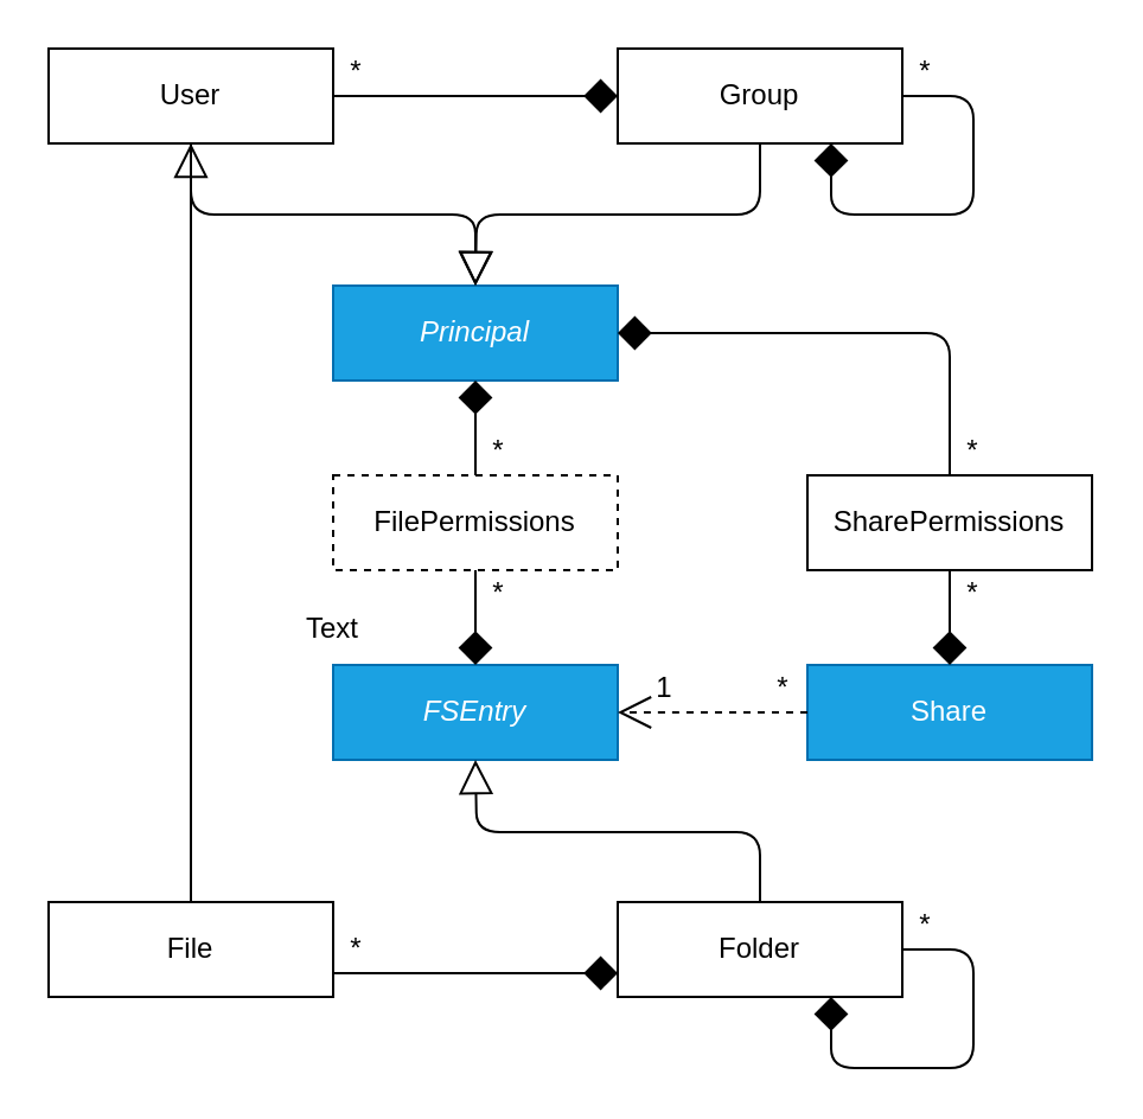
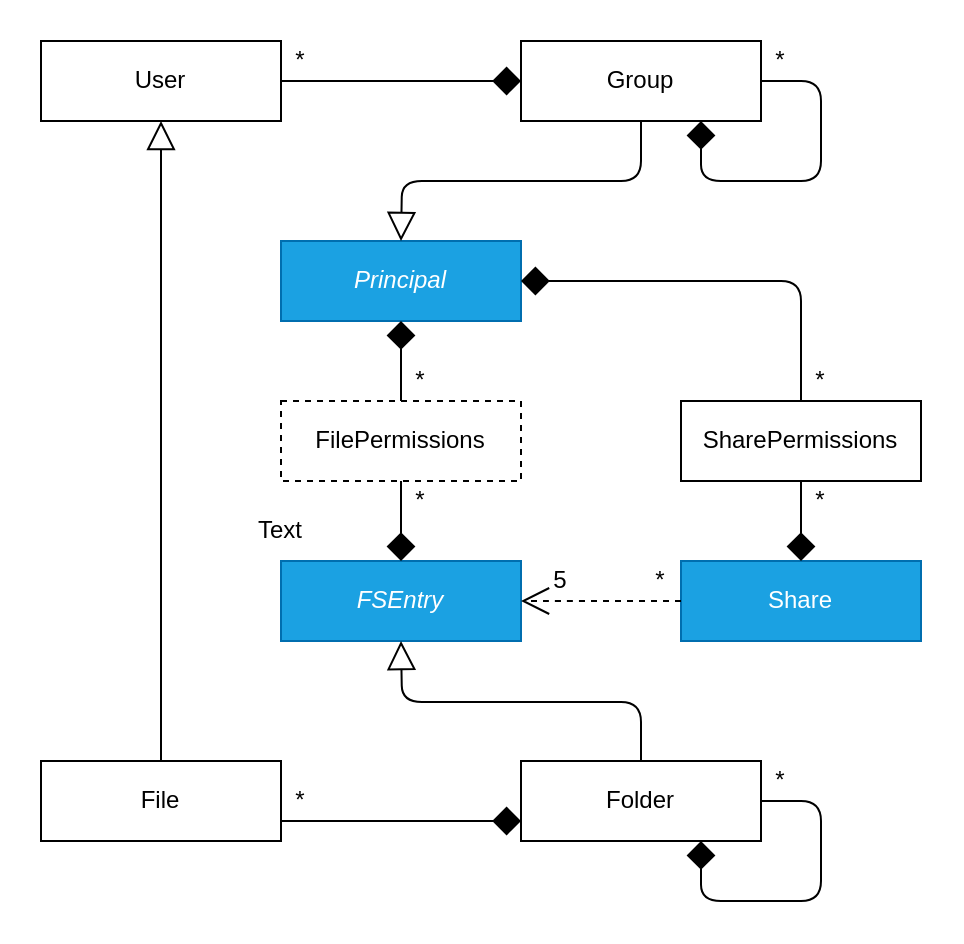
  <mxCell id="0" />
  <mxCell id="1" parent="0" />
  <mxCell id="2" value="&lt;i&gt;FSEntry&lt;/i&gt;" style="rounded=0;whiteSpace=wrap;html=1;fillColor=#1ba1e2;fontColor=#ffffff;strokeColor=#006EAF;" parent="1" vertex="1"><mxGeometry x="140" y="280" width="120" height="40" as="geometry" /></mxCell>
  <mxCell id="3" style="edgeStyle=orthogonalEdgeStyle;jumpSize=11;html=1;exitX=0.5;exitY=0;exitDx=0;exitDy=0;startArrow=none;startFill=0;endArrow=block;endFill=0;startSize=12;endSize=12;" parent="1" source="4" target="13" edge="1"><mxGeometry relative="1" as="geometry" /></mxCell>
  <mxCell id="4" value="File" style="rounded=0;whiteSpace=wrap;html=1;" parent="1" vertex="1"><mxGeometry x="20" y="380" width="120" height="40" as="geometry" /></mxCell>
  <mxCell id="5" style="edgeStyle=none;html=1;exitX=0;exitY=0.75;exitDx=0;exitDy=0;entryX=1;entryY=0.75;entryDx=0;entryDy=0;startArrow=diamond;startFill=1;jumpSize=11;endSize=12;startSize=12;endArrow=none;endFill=0;" parent="1" source="7" target="4" edge="1"><mxGeometry relative="1" as="geometry" /></mxCell>
  <mxCell id="6" style="edgeStyle=orthogonalEdgeStyle;jumpSize=11;html=1;exitX=0.5;exitY=0;exitDx=0;exitDy=0;startArrow=none;startFill=0;endArrow=block;endFill=0;startSize=12;endSize=12;" parent="1" source="7" edge="1"><mxGeometry relative="1" as="geometry"><mxPoint x="200" y="320" as="targetPoint" /></mxGeometry></mxCell>
  <mxCell id="7" value="Folder" style="rounded=0;whiteSpace=wrap;html=1;" parent="1" vertex="1"><mxGeometry x="260" y="380" width="120" height="40" as="geometry" /></mxCell>
  <mxCell id="8" style="edgeStyle=none;jumpSize=11;html=1;exitX=0.75;exitY=1;exitDx=0;exitDy=0;entryX=1;entryY=0.5;entryDx=0;entryDy=0;startArrow=diamond;startFill=1;endArrow=none;endFill=0;startSize=12;endSize=12;" parent="1" source="7" target="7" edge="1"><mxGeometry relative="1" as="geometry"><Array as="points"><mxPoint x="350" y="450" /><mxPoint x="410" y="450" /><mxPoint x="410" y="400" /></Array></mxGeometry></mxCell>
  <mxCell id="9" value="FilePermissions" style="rounded=0;whiteSpace=wrap;html=1;dashed=1;" parent="1" vertex="1"><mxGeometry x="140" y="200" width="120" height="40" as="geometry" /></mxCell>
  <mxCell id="10" style="edgeStyle=none;html=1;exitX=0.5;exitY=0;exitDx=0;exitDy=0;entryX=0.5;entryY=1;entryDx=0;entryDy=0;startArrow=diamond;startFill=1;jumpSize=11;endSize=12;startSize=12;endArrow=none;endFill=0;" parent="1" source="2" target="9" edge="1"><mxGeometry relative="1" as="geometry"><mxPoint x="270" y="420" as="sourcePoint" /><mxPoint x="150" y="420" as="targetPoint" /></mxGeometry></mxCell>
  <mxCell id="11" value="&lt;i&gt;Principal&lt;/i&gt;" style="rounded=0;whiteSpace=wrap;html=1;fillColor=#1ba1e2;fontColor=#ffffff;strokeColor=#006EAF;" parent="1" vertex="1"><mxGeometry x="140" y="120" width="120" height="40" as="geometry" /></mxCell>
  <mxCell id="12" style="edgeStyle=none;html=1;exitX=0.5;exitY=1;exitDx=0;exitDy=0;entryX=0.5;entryY=0;entryDx=0;entryDy=0;startArrow=diamond;startFill=1;jumpSize=11;endSize=12;startSize=12;endArrow=none;endFill=0;" parent="1" source="11" target="9" edge="1"><mxGeometry relative="1" as="geometry"><mxPoint x="210" y="290" as="sourcePoint" /><mxPoint x="210" y="250" as="targetPoint" /></mxGeometry></mxCell>
  <mxCell id="13" value="User" style="rounded=0;whiteSpace=wrap;html=1;" parent="1" vertex="1"><mxGeometry x="20" y="20" width="120" height="40" as="geometry" /></mxCell>
  <mxCell id="14" value="Group" style="rounded=0;whiteSpace=wrap;html=1;" parent="1" vertex="1"><mxGeometry x="260" y="20" width="120" height="40" as="geometry" /></mxCell>
  <mxCell id="15" style="edgeStyle=none;html=1;exitX=0;exitY=0.5;exitDx=0;exitDy=0;entryX=1;entryY=0.5;entryDx=0;entryDy=0;startArrow=diamond;startFill=1;jumpSize=11;endSize=12;startSize=12;endArrow=none;endFill=0;" parent="1" source="14" target="13" edge="1"><mxGeometry relative="1" as="geometry"><mxPoint x="270" y="420" as="sourcePoint" /><mxPoint x="150" y="420" as="targetPoint" /></mxGeometry></mxCell>
- <mxCell id="16" style="edgeStyle=orthogonalEdgeStyle;jumpSize=11;html=1;exitX=0.5;exitY=1;exitDx=0;exitDy=0;entryX=0.5;entryY=0;entryDx=0;entryDy=0;startArrow=none;startFill=0;endArrow=block;endFill=0;startSize=12;endSize=12;" parent="1" source="13" target="11" edge="1"><mxGeometry relative="1" as="geometry"><mxPoint x="90" y="390" as="sourcePoint" /><mxPoint x="210" y="330" as="targetPoint" /></mxGeometry></mxCell>
  <mxCell id="17" style="edgeStyle=orthogonalEdgeStyle;jumpSize=11;html=1;exitX=0.5;exitY=1;exitDx=0;exitDy=0;startArrow=none;startFill=0;endArrow=block;endFill=0;startSize=12;endSize=12;" parent="1" source="14" edge="1"><mxGeometry relative="1" as="geometry"><mxPoint x="90" y="70" as="sourcePoint" /><mxPoint x="200" y="120" as="targetPoint" /></mxGeometry></mxCell>
  <mxCell id="18" style="edgeStyle=none;jumpSize=11;html=1;entryX=1;entryY=0.5;entryDx=0;entryDy=0;startArrow=diamond;startFill=1;endArrow=none;endFill=0;startSize=12;endSize=12;exitX=0.75;exitY=1;exitDx=0;exitDy=0;" parent="1" source="14" target="14" edge="1"><mxGeometry relative="1" as="geometry"><mxPoint x="360" y="130" as="sourcePoint" /><mxPoint x="390" y="80" as="targetPoint" /><Array as="points"><mxPoint x="350" y="90" /><mxPoint x="410" y="90" /><mxPoint x="410" y="40" /></Array></mxGeometry></mxCell>
  <mxCell id="19" value="Text" style="text;html=1;strokeColor=none;fillColor=none;align=center;verticalAlign=middle;whiteSpace=wrap;rounded=0;" parent="1" vertex="1"><mxGeometry x="110" y="250" width="60" height="30" as="geometry" /></mxCell>
  <mxCell id="20" value="*" style="text;html=1;strokeColor=none;fillColor=none;align=center;verticalAlign=middle;whiteSpace=wrap;rounded=0;" parent="1" vertex="1"><mxGeometry x="200" y="180" width="20" height="20" as="geometry" /></mxCell>
  <mxCell id="21" value="*" style="text;html=1;strokeColor=none;fillColor=none;align=center;verticalAlign=middle;whiteSpace=wrap;rounded=0;" parent="1" vertex="1"><mxGeometry x="200" y="240" width="20" height="20" as="geometry" /></mxCell>
  <mxCell id="22" value="*" style="text;html=1;strokeColor=none;fillColor=none;align=center;verticalAlign=middle;whiteSpace=wrap;rounded=0;" parent="1" vertex="1"><mxGeometry x="140" y="390" width="20" height="20" as="geometry" /></mxCell>
  <mxCell id="23" value="*" style="text;html=1;strokeColor=none;fillColor=none;align=center;verticalAlign=middle;whiteSpace=wrap;rounded=0;" parent="1" vertex="1"><mxGeometry x="380" y="380" width="20" height="20" as="geometry" /></mxCell>
  <mxCell id="24" value="*" style="text;html=1;strokeColor=none;fillColor=none;align=center;verticalAlign=middle;whiteSpace=wrap;rounded=0;" parent="1" vertex="1"><mxGeometry x="380" y="20" width="20" height="20" as="geometry" /></mxCell>
  <mxCell id="25" value="*" style="text;html=1;strokeColor=none;fillColor=none;align=center;verticalAlign=middle;whiteSpace=wrap;rounded=0;" parent="1" vertex="1"><mxGeometry x="140" y="20" width="20" height="20" as="geometry" /></mxCell>
  <mxCell id="26" value="SharePermissions" style="rounded=0;whiteSpace=wrap;html=1;" parent="1" vertex="1"><mxGeometry x="340" y="200" width="120" height="40" as="geometry" /></mxCell>
  <mxCell id="27" style="edgeStyle=orthogonalEdgeStyle;html=1;exitX=1;exitY=0.5;exitDx=0;exitDy=0;entryX=0.5;entryY=0;entryDx=0;entryDy=0;startArrow=diamond;startFill=1;jumpSize=11;endSize=12;startSize=12;endArrow=none;endFill=0;" parent="1" source="11" target="26" edge="1"><mxGeometry relative="1" as="geometry"><mxPoint x="210" y="170" as="sourcePoint" /><mxPoint x="210" y="210" as="targetPoint" /></mxGeometry></mxCell>
  <mxCell id="28" value="Share" style="rounded=0;whiteSpace=wrap;html=1;fillColor=#1ba1e2;fontColor=#ffffff;strokeColor=#006EAF;" parent="1" vertex="1"><mxGeometry x="340" y="280" width="120" height="40" as="geometry" /></mxCell>
  <mxCell id="29" style="edgeStyle=orthogonalEdgeStyle;html=1;exitX=0.5;exitY=0;exitDx=0;exitDy=0;entryX=0.5;entryY=1;entryDx=0;entryDy=0;startArrow=diamond;startFill=1;jumpSize=11;endSize=12;startSize=12;endArrow=none;endFill=0;" parent="1" source="28" target="26" edge="1"><mxGeometry relative="1" as="geometry"><mxPoint x="270" y="150" as="sourcePoint" /><mxPoint x="410" y="210" as="targetPoint" /></mxGeometry></mxCell>
  <mxCell id="30" value="*" style="text;html=1;strokeColor=none;fillColor=none;align=center;verticalAlign=middle;whiteSpace=wrap;rounded=0;" parent="1" vertex="1"><mxGeometry x="400" y="180" width="20" height="20" as="geometry" /></mxCell>
  <mxCell id="31" value="*" style="text;html=1;strokeColor=none;fillColor=none;align=center;verticalAlign=middle;whiteSpace=wrap;rounded=0;" parent="1" vertex="1"><mxGeometry x="400" y="240" width="20" height="20" as="geometry" /></mxCell>
  <mxCell id="32" style="edgeStyle=orthogonalEdgeStyle;jumpSize=11;html=1;exitX=0;exitY=0.5;exitDx=0;exitDy=0;entryX=1;entryY=0.5;entryDx=0;entryDy=0;startArrow=none;startFill=0;endArrow=open;endFill=0;startSize=12;endSize=12;dashed=1;" parent="1" source="28" target="2" edge="1"><mxGeometry relative="1" as="geometry"><mxPoint x="-10" y="150" as="sourcePoint" /><mxPoint x="150" y="310" as="targetPoint" /><Array as="points"><mxPoint x="280" y="300" /><mxPoint x="280" y="300" /></Array></mxGeometry></mxCell>
- <mxCell id="33" value="1" style="text;html=1;strokeColor=none;fillColor=none;align=center;verticalAlign=middle;whiteSpace=wrap;rounded=0;" parent="1" vertex="1"><mxGeometry x="270" y="280" width="20" height="20" as="geometry" /></mxCell>
+ <mxCell id="33" value="5" style="text;html=1;strokeColor=none;fillColor=none;align=center;verticalAlign=middle;whiteSpace=wrap;rounded=0;" parent="1" vertex="1"><mxGeometry x="270" y="280" width="20" height="20" as="geometry" /></mxCell>
  <mxCell id="34" value="*" style="text;html=1;strokeColor=none;fillColor=none;align=center;verticalAlign=middle;whiteSpace=wrap;rounded=0;" parent="1" vertex="1"><mxGeometry x="320" y="280" width="20" height="20" as="geometry" /></mxCell>
